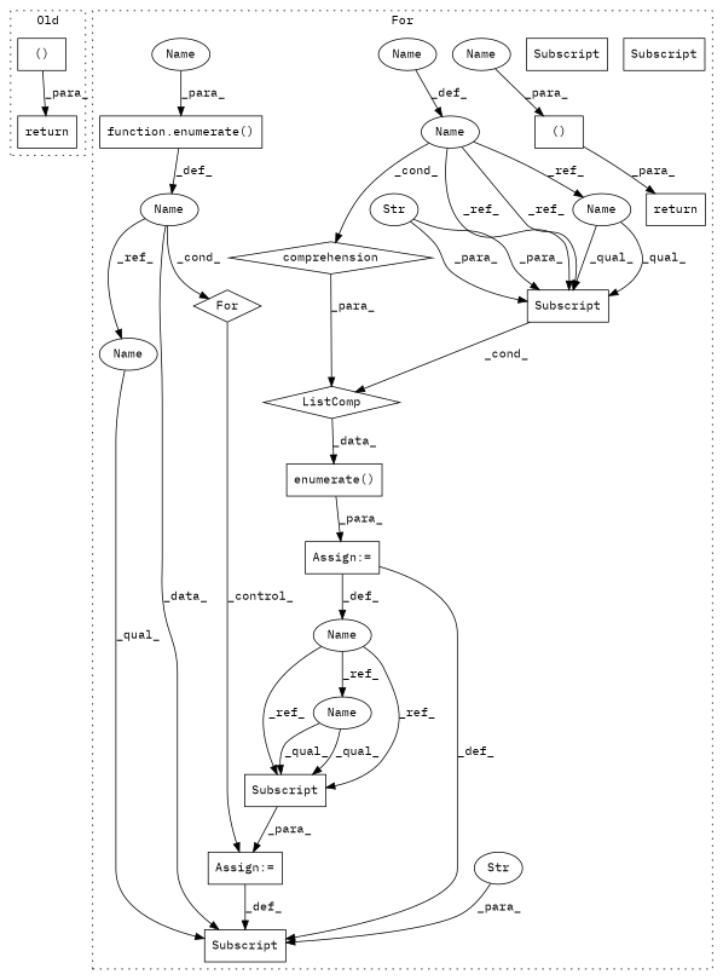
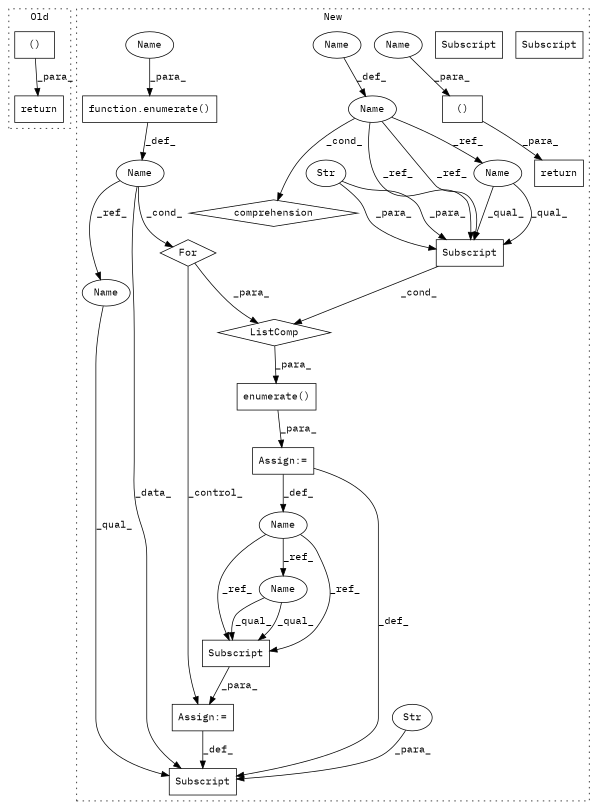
  digraph {
    fontname="IBM Plex Mono"
    node [a=87 fontname="IBM Plex Mono" l=6 s="3672,0" shape=box]
    edge [fontname="IBM Plex Mono"]
    n1 [a=54 l=15 label="()" s=3295]
    n2 [a=93 l=7 label=return s=3283]
    n3 [a=75 l="11,1" label="enumerate()" s="3412,3450"]
    n4 [a=68 l=3 label="Assign:=" s=3669]
    n5 [a=68 l=3 label="Assign:=" s=3409]
    n6 [a=75 l="10,1" label="function.enumerate()" s="3629,3645"]
    n7 [a=63 l="8,0" label=Subscript]
    n8 [a=106 l=27 label=ListComp s=3423 shape=diamond]
    n9 [a=63 l="9,0" label=Subscript s="3424,0"]
    n10 [a=66 label=Str s=3426 shape=ellipse]
    n11 [a=63 l="9,0" label=Subscript s="3660,0"]
    n12 [a=66 label=Str s=3662 shape=ellipse]
    n13 [a=107 l="4,14" label=For s="3617,3646" shape=diamond]
    n14 [a=45 l=3 label=comprehension s=3434 shape=diamond]
    n15 [l=1 label=Name s=3438 shape=ellipse]
    n16 [l=1 label=Name s=3624 shape=ellipse]
    n17 [l=5 label=Name s=3404 shape=ellipse]
    n18 [a=54 l=8 label="()" s=3701]
    n19 [a=93 l=7 label=return s=3689]
    n20 [label=Name s=3703 shape=ellipse]
    n21 [label=Name s=3443 shape=ellipse]
    n22 [label=Name s=3639 shape=ellipse]
    n23 [a=63 l="8,0" label=Subscript]
    n24 [l=5 label=Name s=3672 shape=ellipse]
    n25 [l=1 label=Name s=3424 shape=ellipse]
    n26 [a=63 l="9,0" label=Subscript s="3424,0"]
    n27 [l=1 label=Name s=3660 shape=ellipse]
    subgraph cluster_1 {
      label=Old
      style=dotted
      n1
      n2
    }
    subgraph cluster_2 {
-     label=For
+     label=New
      style=dotted
      n3
      n4
      n5
      n6
      n7
      n8
      n9
      n10
      n11
      n12
      n13
      n14
      n15
      n16
      n17
      n18
      n19
      n20
      n21
      n22
      n23
      n24
      n25
      n26
      n27
    }
    n1 -> n2 [label=_para_]
    n3 -> n5 [label=_para_]
    n4 -> n11 [label=_def_]
    n5 -> n11 [label=_def_]
    n5 -> n17 [label=_def_]
    n6 -> n16 [label=_def_]
-   n8 -> n3 [label=_data_]
+   n8 -> n3 [label=_para_]
    n10 -> n26 [label=_para_]
    n10 -> n26 [label=_para_]
    n12 -> n11 [label=_para_]
    n13 -> n4 [label=_control_]
-   n14 -> n8 [label=_para_]
+   n13 -> n8 [label=_para_]
    n15 -> n14 [label=_cond_]
    n15 -> n25 [label=_ref_]
    n15 -> n26 [label=_ref_]
    n15 -> n26 [label=_ref_]
    n16 -> n11 [label=_data_]
    n16 -> n13 [label=_cond_]
    n16 -> n27 [label=_ref_]
    n17 -> n23 [label=_ref_]
    n17 -> n23 [label=_ref_]
    n17 -> n24 [label=_ref_]
    n18 -> n19 [label=_para_]
    n20 -> n18 [label=_para_]
    n21 -> n15 [label=_def_]
    n22 -> n6 [label=_para_]
    n23 -> n4 [label=_para_]
    n24 -> n23 [label=_qual_]
    n24 -> n23 [label=_qual_]
    n25 -> n26 [label=_qual_]
    n25 -> n26 [label=_qual_]
    n26 -> n8 [label=_cond_]
    n27 -> n11 [label=_qual_]
  }
